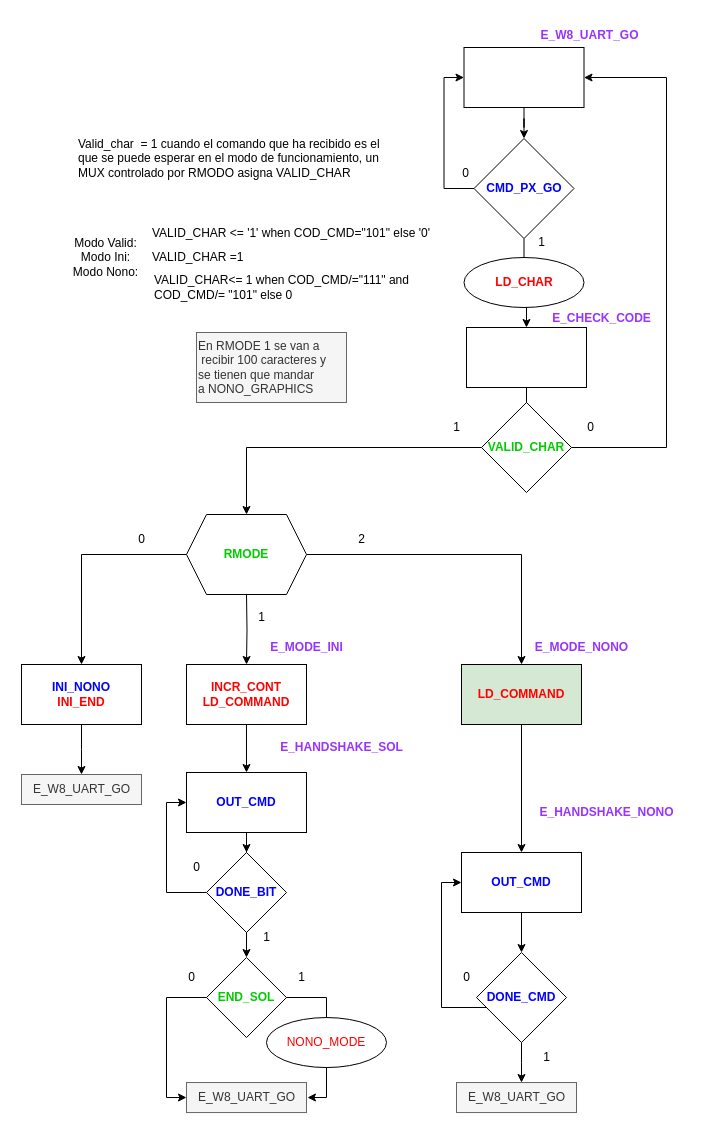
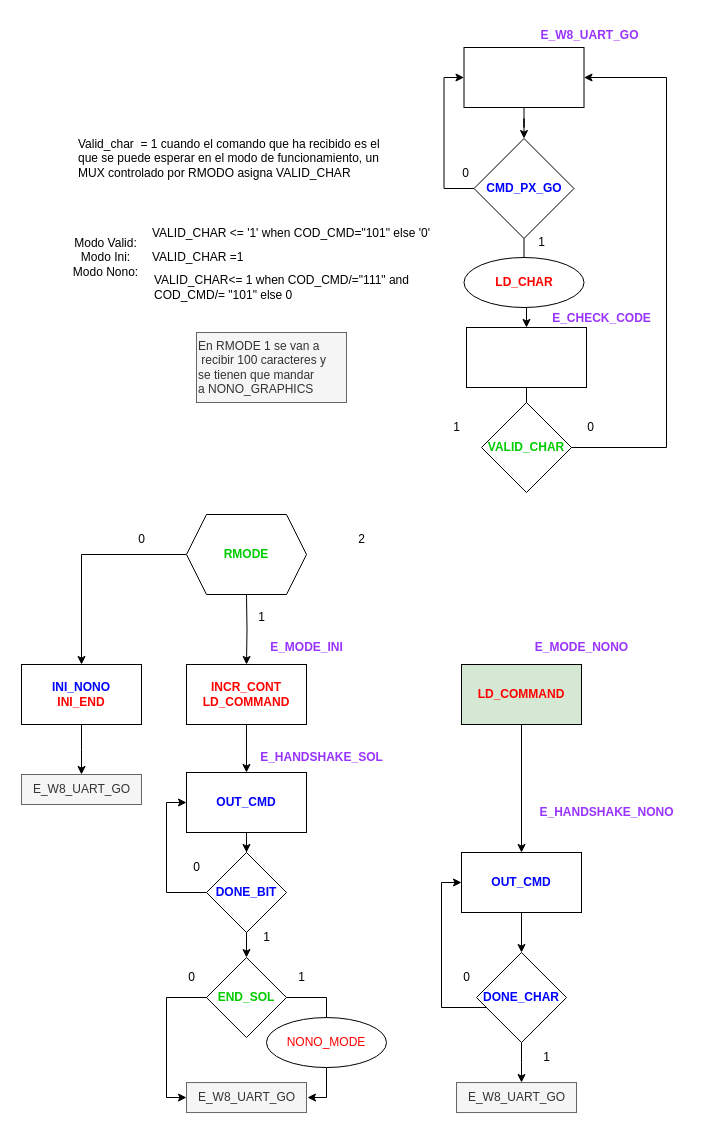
  <mxCell id="0" />
  <mxCell id="1" parent="0" />
  <mxCell id="2" style="edgeStyle=orthogonalEdgeStyle;rounded=0;orthogonalLoop=1;jettySize=auto;html=1;" parent="1" source="58" edge="1"><mxGeometry relative="1" as="geometry"><mxPoint x="525.667" y="470.333" as="targetPoint" /></mxGeometry></mxCell>
  <mxCell id="3" value="" style="rounded=0;whiteSpace=wrap;html=1;" parent="1" vertex="1"><mxGeometry x="463.5" y="47" width="120" height="60" as="geometry" /></mxCell>
  <mxCell id="4" value="E_W8_UART_GO" style="text;html=1;align=center;verticalAlign=middle;resizable=0;points=[];autosize=1;strokeColor=none;fillColor=none;fontColor=#9933FF;fontStyle=1" parent="1" vertex="1"><mxGeometry x="528.5" y="20" width="120" height="30" as="geometry" /></mxCell>
  <mxCell id="5" style="edgeStyle=orthogonalEdgeStyle;rounded=0;orthogonalLoop=1;jettySize=auto;html=1;entryX=0.5;entryY=0;entryDx=0;entryDy=0;exitX=0;exitY=0.5;exitDx=0;exitDy=0;" parent="1" source="14" target="9" edge="1"><mxGeometry relative="1" as="geometry"><mxPoint x="206" y="554" as="sourcePoint" /></mxGeometry></mxCell>
  <mxCell id="6" style="edgeStyle=orthogonalEdgeStyle;rounded=0;orthogonalLoop=1;jettySize=auto;html=1;entryX=0.5;entryY=0;entryDx=0;entryDy=0;" parent="1" target="11" edge="1"><mxGeometry relative="1" as="geometry"><mxPoint x="246" y="594" as="sourcePoint" /></mxGeometry></mxCell>
- <mxCell id="7" style="edgeStyle=orthogonalEdgeStyle;rounded=0;orthogonalLoop=1;jettySize=auto;html=1;entryX=0.5;entryY=0;entryDx=0;entryDy=0;exitX=1;exitY=0.5;exitDx=0;exitDy=0;" parent="1" source="14" target="13" edge="1"><mxGeometry relative="1" as="geometry"><mxPoint x="286" y="554" as="sourcePoint" /></mxGeometry></mxCell>
  <mxCell id="8" style="edgeStyle=orthogonalEdgeStyle;rounded=0;orthogonalLoop=1;jettySize=auto;html=1;" parent="1" source="9" edge="1"><mxGeometry relative="1" as="geometry"><mxPoint x="80.99" y="774" as="targetPoint" /></mxGeometry></mxCell>
  <mxCell id="9" value="&lt;font color=&quot;#0000ff&quot;&gt;&lt;b&gt;INI_NONO&lt;br&gt;&lt;/b&gt;&lt;/font&gt;&lt;font color=&quot;#ff0000&quot;&gt;&lt;b&gt;INI_END&lt;/b&gt;&lt;/font&gt;" style="whiteSpace=wrap;html=1;" parent="1" vertex="1"><mxGeometry x="20.99" y="664" width="120" height="60" as="geometry" /></mxCell>
  <mxCell id="10" style="edgeStyle=orthogonalEdgeStyle;rounded=0;orthogonalLoop=1;jettySize=auto;html=1;entryX=0.5;entryY=0;entryDx=0;entryDy=0;" parent="1" source="11" target="50" edge="1"><mxGeometry relative="1" as="geometry" /></mxCell>
  <mxCell id="11" value="INCR_CONT&lt;br&gt;LD_COMMAND" style="whiteSpace=wrap;html=1;fontColor=#FF0000;fontStyle=1" parent="1" vertex="1"><mxGeometry x="186" y="664" width="120" height="60" as="geometry" /></mxCell>
  <mxCell id="12" style="edgeStyle=orthogonalEdgeStyle;rounded=0;orthogonalLoop=1;jettySize=auto;html=1;" parent="1" source="13" target="19" edge="1"><mxGeometry relative="1" as="geometry" /></mxCell>
  <mxCell id="13" value="LD_COMMAND" style="whiteSpace=wrap;html=1;fontColor=#FF0000;fontStyle=1;fillColor=#d5e8d4;" parent="1" vertex="1"><mxGeometry x="461" y="664" width="120" height="60" as="geometry" /></mxCell>
  <mxCell id="14" value="RMODE" style="shape=hexagon;perimeter=hexagonPerimeter2;whiteSpace=wrap;html=1;fixedSize=1;fontColor=#00CC00;fontStyle=1" parent="1" vertex="1"><mxGeometry x="186" y="514" width="120" height="80" as="geometry" /></mxCell>
  <mxCell id="15" value="0" style="text;html=1;align=center;verticalAlign=middle;resizable=0;points=[];autosize=1;strokeColor=none;fillColor=none;" parent="1" vertex="1"><mxGeometry x="126" y="524" width="30" height="30" as="geometry" /></mxCell>
  <mxCell id="16" value="2" style="text;html=1;align=center;verticalAlign=middle;resizable=0;points=[];autosize=1;strokeColor=none;fillColor=none;" parent="1" vertex="1"><mxGeometry x="346" y="524" width="30" height="30" as="geometry" /></mxCell>
  <mxCell id="17" value="1" style="text;html=1;align=center;verticalAlign=middle;resizable=0;points=[];autosize=1;strokeColor=none;fillColor=none;" parent="1" vertex="1"><mxGeometry x="246" y="602" width="30" height="30" as="geometry" /></mxCell>
  <mxCell id="18" style="edgeStyle=orthogonalEdgeStyle;rounded=0;orthogonalLoop=1;jettySize=auto;html=1;entryX=0.5;entryY=0;entryDx=0;entryDy=0;" parent="1" source="19" target="28" edge="1"><mxGeometry relative="1" as="geometry" /></mxCell>
  <mxCell id="19" value="OUT_CMD" style="whiteSpace=wrap;html=1;fontColor=#0000FF;fontStyle=1" parent="1" vertex="1"><mxGeometry x="461" y="852" width="120" height="60" as="geometry" /></mxCell>
  <mxCell id="20" value="" style="edgeStyle=orthogonalEdgeStyle;rounded=0;orthogonalLoop=1;jettySize=auto;html=1;" parent="1" source="3" target="23" edge="1"><mxGeometry relative="1" as="geometry"><mxPoint x="523.5" y="107" as="sourcePoint" /><mxPoint x="523.5" y="347" as="targetPoint" /></mxGeometry></mxCell>
  <mxCell id="21" style="edgeStyle=orthogonalEdgeStyle;rounded=0;orthogonalLoop=1;jettySize=auto;html=1;entryX=0;entryY=0.5;entryDx=0;entryDy=0;" parent="1" source="23" target="3" edge="1"><mxGeometry relative="1" as="geometry"><Array as="points"><mxPoint x="443.5" y="188" /><mxPoint x="443.5" y="77" /></Array></mxGeometry></mxCell>
  <mxCell id="22" style="edgeStyle=orthogonalEdgeStyle;rounded=0;orthogonalLoop=1;jettySize=auto;html=1;entryX=0.5;entryY=0;entryDx=0;entryDy=0;" parent="1" source="23" target="58" edge="1"><mxGeometry relative="1" as="geometry" /></mxCell>
  <mxCell id="23" value="CMD_PX_GO" style="rhombus;whiteSpace=wrap;html=1;fontColor=#0000FF;fontStyle=1" parent="1" vertex="1"><mxGeometry x="473.5" y="138" width="100" height="100" as="geometry" /></mxCell>
  <mxCell id="24" value="0" style="text;html=1;align=center;verticalAlign=middle;resizable=0;points=[];autosize=1;strokeColor=none;fillColor=none;" parent="1" vertex="1"><mxGeometry x="449.5" y="158" width="30" height="30" as="geometry" /></mxCell>
  <mxCell id="25" value="1" style="text;html=1;align=center;verticalAlign=middle;resizable=0;points=[];autosize=1;strokeColor=none;fillColor=none;" parent="1" vertex="1"><mxGeometry x="526" y="227" width="30" height="30" as="geometry" /></mxCell>
  <mxCell id="26" style="edgeStyle=orthogonalEdgeStyle;rounded=0;orthogonalLoop=1;jettySize=auto;html=1;" parent="1" source="28" edge="1"><mxGeometry relative="1" as="geometry"><mxPoint x="521" y="1082.04" as="targetPoint" /></mxGeometry></mxCell>
  <mxCell id="27" style="edgeStyle=orthogonalEdgeStyle;rounded=0;orthogonalLoop=1;jettySize=auto;html=1;entryX=0;entryY=0.5;entryDx=0;entryDy=0;" parent="1" source="28" target="19" edge="1"><mxGeometry relative="1" as="geometry"><Array as="points"><mxPoint x="441" y="1007" /><mxPoint x="441" y="882" /></Array></mxGeometry></mxCell>
- <mxCell id="28" value="DONE_CMD" style="rhombus;whiteSpace=wrap;html=1;fontColor=#0000FF;fontStyle=1" parent="1" vertex="1"><mxGeometry x="476" y="952.04" width="90" height="90" as="geometry" /></mxCell>
+ <mxCell id="28" value="DONE_CHAR" style="rhombus;whiteSpace=wrap;html=1;fontColor=#0000FF;fontStyle=1" parent="1" vertex="1"><mxGeometry x="476" y="952.04" width="90" height="90" as="geometry" /></mxCell>
  <mxCell id="29" value="E_W8_UART_GO" style="text;html=1;align=center;verticalAlign=middle;resizable=0;points=[];autosize=1;fillColor=#f5f5f5;fontColor=#333333;strokeColor=#666666;" parent="1" vertex="1"><mxGeometry x="456" y="1082.04" width="120" height="30" as="geometry" /></mxCell>
  <mxCell id="30" value="0" style="text;html=1;align=center;verticalAlign=middle;resizable=0;points=[];autosize=1;strokeColor=none;fillColor=none;" parent="1" vertex="1"><mxGeometry x="451" y="962.04" width="30" height="30" as="geometry" /></mxCell>
  <mxCell id="31" value="1" style="text;html=1;align=center;verticalAlign=middle;resizable=0;points=[];autosize=1;strokeColor=none;fillColor=none;" parent="1" vertex="1"><mxGeometry x="531" y="1042.04" width="30" height="30" as="geometry" /></mxCell>
  <mxCell id="32" value="E_MODE_NONO" style="text;html=1;align=center;verticalAlign=middle;resizable=0;points=[];autosize=1;strokeColor=none;fillColor=none;fontColor=#9933FF;fontStyle=1" parent="1" vertex="1"><mxGeometry x="521" y="632" width="120" height="30" as="geometry" /></mxCell>
  <mxCell id="33" value="E_HANDSHAKE_NONO" style="text;html=1;align=center;verticalAlign=middle;resizable=0;points=[];autosize=1;strokeColor=none;fillColor=none;fontColor=#9933FF;fontStyle=1" parent="1" vertex="1"><mxGeometry x="526" y="797" width="160" height="30" as="geometry" /></mxCell>
  <mxCell id="34" value="En RMODE 1 se van a&lt;br&gt;&amp;nbsp;recibir 100 caracteres y &lt;br&gt;se tienen que mandar &lt;br&gt;a NONO_GRAPHICS" style="text;html=1;align=left;verticalAlign=middle;resizable=0;points=[];autosize=1;strokeColor=#666666;fillColor=#f5f5f5;fontColor=#333333;" parent="1" vertex="1"><mxGeometry x="196" y="332" width="150" height="70" as="geometry" /></mxCell>
  <mxCell id="35" value="E_W8_UART_GO" style="text;html=1;align=center;verticalAlign=middle;resizable=0;points=[];autosize=1;fillColor=#f5f5f5;fontColor=#333333;strokeColor=#666666;" parent="1" vertex="1"><mxGeometry x="20.99" y="774" width="120" height="30" as="geometry" /></mxCell>
  <mxCell id="36" value="E_MODE_INI" style="text;html=1;align=center;verticalAlign=middle;resizable=0;points=[];autosize=1;strokeColor=none;fillColor=none;fontColor=#9933FF;fontStyle=1" parent="1" vertex="1"><mxGeometry x="256" y="632" width="100" height="30" as="geometry" /></mxCell>
  <mxCell id="37" value="END_SOL" style="rhombus;whiteSpace=wrap;html=1;fontColor=#00CC00;fontStyle=1" parent="1" vertex="1"><mxGeometry x="205.99" y="957.04" width="80" height="80" as="geometry" /></mxCell>
  <mxCell id="38" value="E_W8_UART_GO" style="text;html=1;align=center;verticalAlign=middle;resizable=0;points=[];autosize=1;fillColor=#f5f5f5;fontColor=#333333;strokeColor=#666666;" parent="1" vertex="1"><mxGeometry x="185.99" y="1082.04" width="120" height="30" as="geometry" /></mxCell>
  <mxCell id="39" style="edgeStyle=orthogonalEdgeStyle;rounded=0;orthogonalLoop=1;jettySize=auto;html=1;entryX=1.008;entryY=0.5;entryDx=0;entryDy=0;entryPerimeter=0;" parent="1" source="37" target="38" edge="1"><mxGeometry relative="1" as="geometry"><Array as="points"><mxPoint x="325.99" y="997.04" /><mxPoint x="325.99" y="1097.04" /></Array></mxGeometry></mxCell>
  <mxCell id="40" style="edgeStyle=orthogonalEdgeStyle;rounded=0;orthogonalLoop=1;jettySize=auto;html=1;entryX=0;entryY=0.5;entryDx=0;entryDy=0;entryPerimeter=0;" parent="1" source="37" target="38" edge="1"><mxGeometry relative="1" as="geometry"><Array as="points"><mxPoint x="165.99" y="997.04" /><mxPoint x="165.99" y="1097.04" /></Array></mxGeometry></mxCell>
  <mxCell id="41" value="0" style="text;html=1;align=center;verticalAlign=middle;resizable=0;points=[];autosize=1;strokeColor=none;fillColor=none;" parent="1" vertex="1"><mxGeometry x="176" y="962.04" width="30" height="30" as="geometry" /></mxCell>
  <mxCell id="42" value="1" style="text;html=1;align=center;verticalAlign=middle;resizable=0;points=[];autosize=1;strokeColor=none;fillColor=none;" parent="1" vertex="1"><mxGeometry x="285.99" y="962.04" width="30" height="30" as="geometry" /></mxCell>
  <mxCell id="43" value="NONO_MODE" style="ellipse;whiteSpace=wrap;html=1;fontColor=#FF0000;" parent="1" vertex="1"><mxGeometry x="265.99" y="1017.04" width="120" height="50" as="geometry" /></mxCell>
  <mxCell id="44" style="edgeStyle=orthogonalEdgeStyle;rounded=0;orthogonalLoop=1;jettySize=auto;html=1;entryX=1;entryY=0.5;entryDx=0;entryDy=0;" parent="1" source="46" target="3" edge="1"><mxGeometry relative="1" as="geometry"><Array as="points"><mxPoint x="666" y="447" /><mxPoint x="666" y="77" /></Array></mxGeometry></mxCell>
- <mxCell id="45" style="edgeStyle=orthogonalEdgeStyle;rounded=0;orthogonalLoop=1;jettySize=auto;html=1;" parent="1" source="46" target="14" edge="1"><mxGeometry relative="1" as="geometry" /></mxCell>
  <mxCell id="46" value="VALID_CHAR" style="rhombus;whiteSpace=wrap;html=1;fontColor=#00CC00;fontStyle=1" parent="1" vertex="1"><mxGeometry x="481" y="402" width="90" height="90" as="geometry" /></mxCell>
  <mxCell id="47" value="1" style="text;html=1;align=center;verticalAlign=middle;resizable=0;points=[];autosize=1;strokeColor=none;fillColor=none;" parent="1" vertex="1"><mxGeometry x="441" y="412" width="30" height="30" as="geometry" /></mxCell>
  <mxCell id="48" value="0" style="text;html=1;align=center;verticalAlign=middle;resizable=0;points=[];autosize=1;strokeColor=none;fillColor=none;" parent="1" vertex="1"><mxGeometry x="575" y="412" width="30" height="30" as="geometry" /></mxCell>
  <mxCell id="49" style="edgeStyle=orthogonalEdgeStyle;rounded=0;orthogonalLoop=1;jettySize=auto;html=1;" parent="1" source="50" target="54" edge="1"><mxGeometry relative="1" as="geometry" /></mxCell>
  <mxCell id="50" value="OUT_CMD" style="whiteSpace=wrap;html=1;fontColor=#0000FF;fontStyle=1" parent="1" vertex="1"><mxGeometry x="185.99" y="772" width="120" height="60" as="geometry" /></mxCell>
- <mxCell id="51" value="E_HANDSHAKE_SOL" style="text;html=1;align=center;verticalAlign=middle;resizable=0;points=[];autosize=1;strokeColor=none;fillColor=none;fontColor=#9933FF;fontStyle=1" parent="1" vertex="1"><mxGeometry x="266" y="732" width="150" height="30" as="geometry" /></mxCell>
+ <mxCell id="51" value="E_HANDSHAKE_SOL" style="text;html=1;align=center;verticalAlign=middle;resizable=0;points=[];autosize=1;strokeColor=none;fillColor=none;fontColor=#9933FF;fontStyle=1" parent="1" vertex="1"><mxGeometry x="246" y="742" width="150" height="30" as="geometry" /></mxCell>
  <mxCell id="52" style="edgeStyle=orthogonalEdgeStyle;rounded=0;orthogonalLoop=1;jettySize=auto;html=1;entryX=0;entryY=0.5;entryDx=0;entryDy=0;" parent="1" source="54" target="50" edge="1"><mxGeometry relative="1" as="geometry"><Array as="points"><mxPoint x="166" y="892" /><mxPoint x="166" y="802" /></Array></mxGeometry></mxCell>
  <mxCell id="53" style="edgeStyle=orthogonalEdgeStyle;rounded=0;orthogonalLoop=1;jettySize=auto;html=1;entryX=0.5;entryY=0;entryDx=0;entryDy=0;" parent="1" target="37" edge="1"><mxGeometry relative="1" as="geometry"><mxPoint x="246.043" y="921.997" as="sourcePoint" /></mxGeometry></mxCell>
  <mxCell id="54" value="DONE_BIT" style="rhombus;whiteSpace=wrap;html=1;fontColor=#0000FF;fontStyle=1" parent="1" vertex="1"><mxGeometry x="206" y="852" width="80" height="80" as="geometry" /></mxCell>
  <mxCell id="55" value="1" style="text;html=1;align=center;verticalAlign=middle;resizable=0;points=[];autosize=1;strokeColor=none;fillColor=none;" parent="1" vertex="1"><mxGeometry x="251" y="922.04" width="30" height="30" as="geometry" /></mxCell>
  <mxCell id="56" value="0" style="text;html=1;align=center;verticalAlign=middle;resizable=0;points=[];autosize=1;strokeColor=none;fillColor=none;" parent="1" vertex="1"><mxGeometry x="181" y="852" width="30" height="30" as="geometry" /></mxCell>
  <mxCell id="57" value="Valid_char&amp;nbsp; = 1 cuando el comando que ha recibido es el &lt;br&gt;que se puede esperar en el modo de funcionamiento, un&lt;br&gt;MUX controlado por RMODO asigna VALID_CHAR" style="text;html=1;align=left;verticalAlign=middle;resizable=0;points=[];autosize=1;strokeColor=none;fillColor=none;" parent="1" vertex="1"><mxGeometry x="76" y="128" width="330" height="60" as="geometry" /></mxCell>
  <mxCell id="58" value="" style="rounded=0;whiteSpace=wrap;html=1;" parent="1" vertex="1"><mxGeometry x="466" y="327" width="120" height="60" as="geometry" /></mxCell>
  <mxCell id="59" value="E_CHECK_CODE" style="text;html=1;align=center;verticalAlign=middle;resizable=0;points=[];autosize=1;strokeColor=none;fillColor=none;fontColor=#9933FF;fontStyle=1" parent="1" vertex="1"><mxGeometry x="541" y="303" width="120" height="30" as="geometry" /></mxCell>
  <mxCell id="60" value="LD_CHAR" style="ellipse;whiteSpace=wrap;html=1;fontColor=#FF0000;fontStyle=1" parent="1" vertex="1"><mxGeometry x="463.5" y="257" width="120" height="50" as="geometry" /></mxCell>
  <mxCell id="61" value="VALID_CHAR =1" style="text;html=1;align=left;verticalAlign=middle;resizable=0;points=[];autosize=1;strokeColor=none;fillColor=none;" parent="1" vertex="1"><mxGeometry x="149.5" y="242" width="110" height="30" as="geometry" /></mxCell>
  <mxCell id="62" value="VALID_CHAR&amp;lt;= 1 when COD_CMD/=&quot;111&quot; and&lt;br&gt;COD_CMD/= &quot;101&quot; else 0" style="text;html=1;align=left;verticalAlign=middle;resizable=0;points=[];autosize=1;strokeColor=none;fillColor=none;" parent="1" vertex="1"><mxGeometry x="151.5" y="267" width="280" height="40" as="geometry" /></mxCell>
  <mxCell id="63" value="Modo Valid:&lt;br&gt;Modo Ini:&lt;br&gt;Modo Nono:" style="text;html=1;align=center;verticalAlign=middle;resizable=0;points=[];autosize=1;strokeColor=none;fillColor=none;" parent="1" vertex="1"><mxGeometry x="59.5" y="227" width="90" height="60" as="geometry" /></mxCell>
  <mxCell id="64" value="VALID_CHAR &amp;lt;= '1' when COD_CMD=&quot;101&quot; else '0'" style="text;html=1;align=left;verticalAlign=middle;resizable=0;points=[];autosize=1;strokeColor=none;fillColor=none;" parent="1" vertex="1"><mxGeometry x="149.5" y="218" width="300" height="30" as="geometry" /></mxCell>
